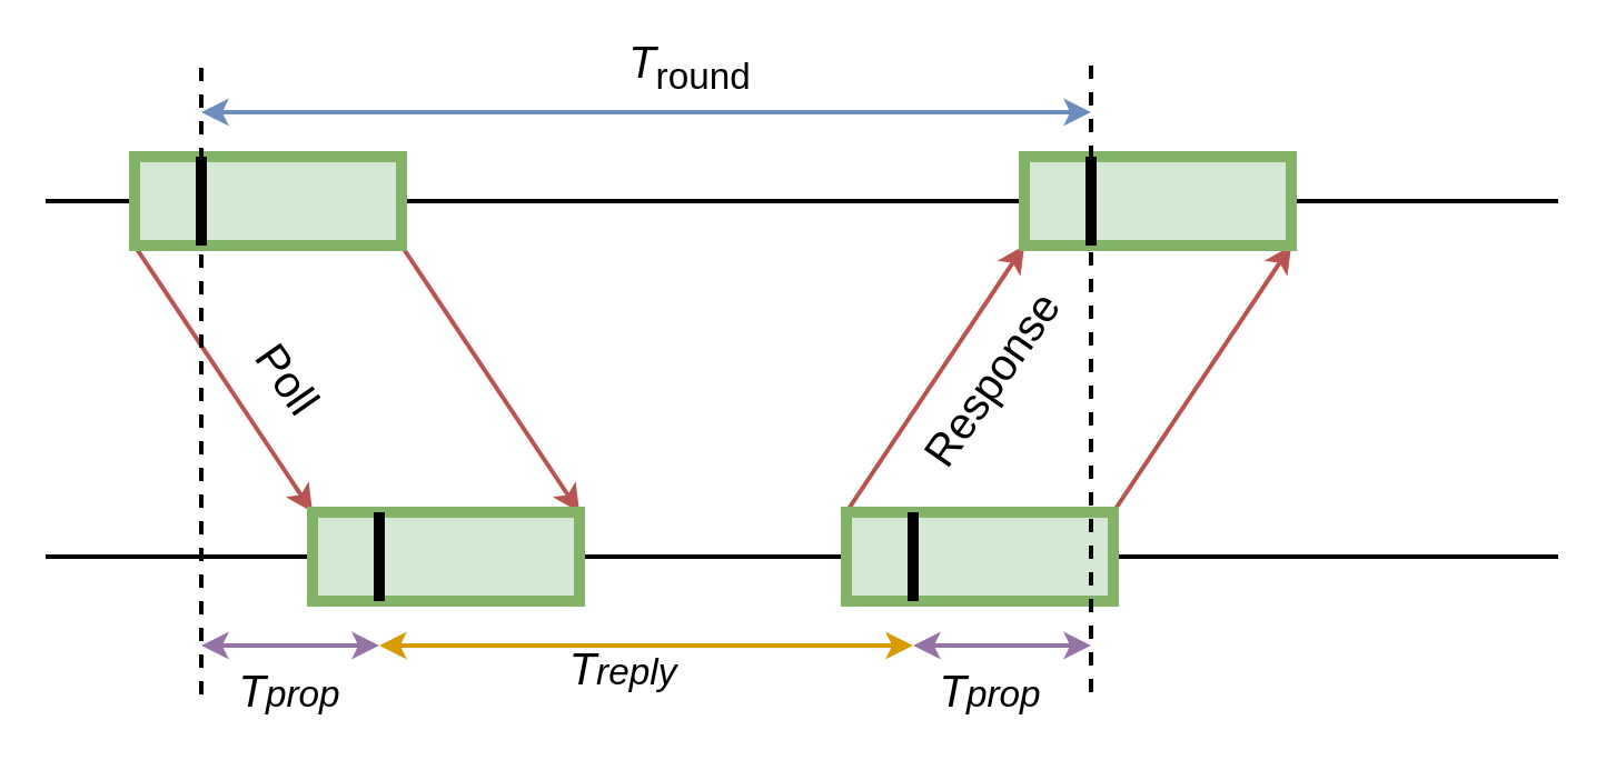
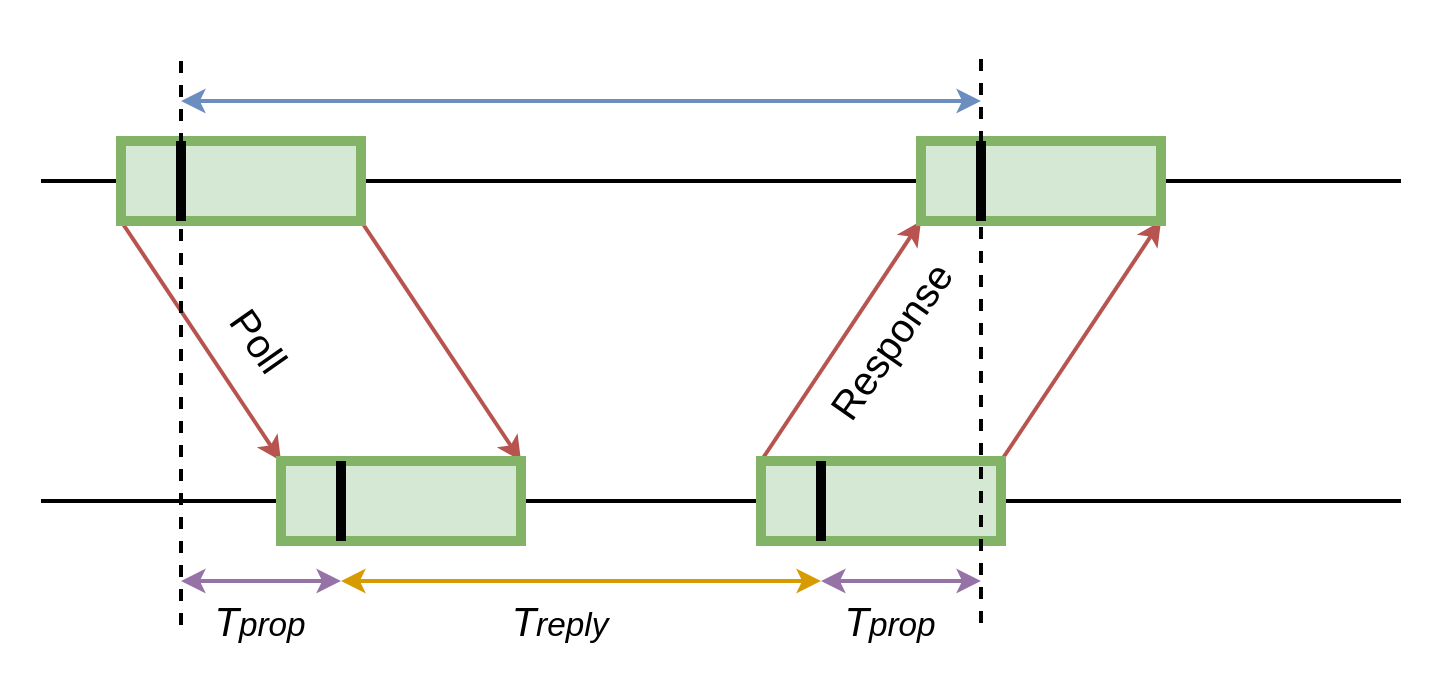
  <mxCell id="0" />
  <mxCell id="1" parent="0" />
  <mxCell id="2" value="" style="endArrow=classic;html=1;strokeWidth=2;fillColor=#f8cecc;strokeColor=#b85450;exitX=0;exitY=1;exitDx=0;exitDy=0;entryX=0;entryY=0;entryDx=0;entryDy=0;" parent="1" source="12" target="15" edge="1"><mxGeometry width="50" height="50" relative="1" as="geometry"><mxPoint x="150" y="230" as="sourcePoint" /><mxPoint x="200" y="180" as="targetPoint" /></mxGeometry></mxCell>
  <mxCell id="3" value="" style="endArrow=classic;html=1;strokeWidth=2;fillColor=#f8cecc;strokeColor=#b85450;exitX=1;exitY=1;exitDx=0;exitDy=0;entryX=1;entryY=0;entryDx=0;entryDy=0;" parent="1" source="12" target="15" edge="1"><mxGeometry width="50" height="50" relative="1" as="geometry"><mxPoint x="70" y="120" as="sourcePoint" /><mxPoint x="150" y="240" as="targetPoint" /></mxGeometry></mxCell>
  <mxCell id="4" value="" style="endArrow=classic;html=1;strokeWidth=2;fillColor=#f8cecc;strokeColor=#b85450;entryX=0;entryY=1;entryDx=0;entryDy=0;exitX=0;exitY=0;exitDx=0;exitDy=0;" parent="1" source="17" target="13" edge="1"><mxGeometry width="50" height="50" relative="1" as="geometry"><mxPoint x="340" y="140" as="sourcePoint" /><mxPoint x="160" y="250" as="targetPoint" /></mxGeometry></mxCell>
  <mxCell id="5" value="" style="endArrow=classic;html=1;strokeWidth=2;fillColor=#f8cecc;strokeColor=#b85450;entryX=1;entryY=1;entryDx=0;entryDy=0;exitX=1;exitY=0;exitDx=0;exitDy=0;" parent="1" source="17" target="13" edge="1"><mxGeometry width="50" height="50" relative="1" as="geometry"><mxPoint x="580" y="190" as="sourcePoint" /><mxPoint x="170" y="260" as="targetPoint" /></mxGeometry></mxCell>
  <mxCell id="6" value="" style="endArrow=none;html=1;strokeWidth=2;fontSize=20;entryX=1;entryY=0.5;entryDx=0;entryDy=0;" parent="1" target="13" edge="1"><mxGeometry width="50" height="50" relative="1" as="geometry"><mxPoint x="700" y="90" as="sourcePoint" /><mxPoint x="340" y="100" as="targetPoint" /></mxGeometry></mxCell>
  <mxCell id="7" value="" style="endArrow=none;html=1;strokeWidth=2;fontSize=20;exitX=1;exitY=0.5;exitDx=0;exitDy=0;" parent="1" source="17" edge="1"><mxGeometry width="50" height="50" relative="1" as="geometry"><mxPoint x="290" y="150" as="sourcePoint" /><mxPoint x="700" y="250" as="targetPoint" /></mxGeometry></mxCell>
  <mxCell id="8" value="" style="endArrow=none;html=1;strokeWidth=2;fontSize=20;entryX=0;entryY=0.5;entryDx=0;entryDy=0;" parent="1" target="12" edge="1"><mxGeometry width="50" height="50" relative="1" as="geometry"><mxPoint x="20" y="90" as="sourcePoint" /><mxPoint x="340" y="100" as="targetPoint" /></mxGeometry></mxCell>
  <mxCell id="9" value="" style="endArrow=none;html=1;strokeWidth=2;fontSize=20;entryX=0;entryY=0.5;entryDx=0;entryDy=0;" parent="1" target="15" edge="1"><mxGeometry width="50" height="50" relative="1" as="geometry"><mxPoint x="20" y="250" as="sourcePoint" /><mxPoint x="70" y="100" as="targetPoint" /></mxGeometry></mxCell>
  <mxCell id="10" value="" style="endArrow=none;html=1;strokeWidth=2;exitX=1;exitY=0.5;exitDx=0;exitDy=0;entryX=0;entryY=0.5;entryDx=0;entryDy=0;" parent="1" source="15" target="17" edge="1"><mxGeometry width="50" height="50" relative="1" as="geometry"><mxPoint x="190" y="100" as="sourcePoint" /><mxPoint x="470" y="100" as="targetPoint" /></mxGeometry></mxCell>
  <mxCell id="11" value="" style="endArrow=none;html=1;strokeWidth=2;exitX=1;exitY=0.5;exitDx=0;exitDy=0;entryX=0;entryY=0.5;entryDx=0;entryDy=0;" parent="1" source="12" target="13" edge="1"><mxGeometry width="50" height="50" relative="1" as="geometry"><mxPoint x="220" y="200" as="sourcePoint" /><mxPoint x="270" y="150" as="targetPoint" /></mxGeometry></mxCell>
  <mxCell id="12" value="" style="rounded=0;whiteSpace=wrap;html=1;strokeWidth=5;fillColor=#d5e8d4;strokeColor=#82b366;" parent="1" vertex="1"><mxGeometry x="60" y="70" width="120" height="40" as="geometry" /></mxCell>
  <mxCell id="13" value="" style="rounded=0;whiteSpace=wrap;html=1;strokeWidth=5;fillColor=#d5e8d4;strokeColor=#82b366;" parent="1" vertex="1"><mxGeometry x="460" y="70" width="120" height="40" as="geometry" /></mxCell>
  <mxCell id="14" value="" style="endArrow=none;html=1;exitX=0.25;exitY=0;exitDx=0;exitDy=0;entryX=0.25;entryY=1;entryDx=0;entryDy=0;strokeWidth=5;" parent="1" source="13" target="13" edge="1"><mxGeometry width="50" height="50" relative="1" as="geometry"><mxPoint x="610" y="170" as="sourcePoint" /><mxPoint x="660" y="120" as="targetPoint" /></mxGeometry></mxCell>
  <mxCell id="15" value="" style="rounded=0;whiteSpace=wrap;html=1;strokeWidth=5;fillColor=#d5e8d4;strokeColor=#82b366;" parent="1" vertex="1"><mxGeometry x="140" y="230" width="120" height="40" as="geometry" /></mxCell>
  <mxCell id="16" value="" style="endArrow=none;html=1;exitX=0.25;exitY=0;exitDx=0;exitDy=0;entryX=0.25;entryY=1;entryDx=0;entryDy=0;strokeWidth=5;" parent="1" source="15" target="15" edge="1"><mxGeometry width="50" height="50" relative="1" as="geometry"><mxPoint x="290" y="330" as="sourcePoint" /><mxPoint x="340" y="280" as="targetPoint" /></mxGeometry></mxCell>
  <mxCell id="17" value="" style="rounded=0;whiteSpace=wrap;html=1;strokeWidth=5;fillColor=#d5e8d4;strokeColor=#82b366;" parent="1" vertex="1"><mxGeometry x="380" y="230" width="120" height="40" as="geometry" /></mxCell>
  <mxCell id="18" value="" style="endArrow=none;html=1;exitX=0.25;exitY=0;exitDx=0;exitDy=0;entryX=0.25;entryY=1;entryDx=0;entryDy=0;strokeWidth=5;" parent="1" source="17" target="17" edge="1"><mxGeometry width="50" height="50" relative="1" as="geometry"><mxPoint x="690" y="330" as="sourcePoint" /><mxPoint x="740" y="280" as="targetPoint" /></mxGeometry></mxCell>
  <mxCell id="19" value="" style="endArrow=none;html=1;exitX=0.25;exitY=0;exitDx=0;exitDy=0;entryX=0.25;entryY=1;entryDx=0;entryDy=0;strokeWidth=5;" parent="1" source="12" target="12" edge="1"><mxGeometry width="50" height="50" relative="1" as="geometry"><mxPoint x="210" y="170" as="sourcePoint" /><mxPoint x="260" y="120" as="targetPoint" /></mxGeometry></mxCell>
  <mxCell id="20" value="Poll" style="text;html=1;strokeColor=none;fillColor=none;align=center;verticalAlign=middle;whiteSpace=wrap;rounded=0;fontSize=20;rotation=55;" parent="1" vertex="1"><mxGeometry x="110" y="160" width="40" height="20" as="geometry" /></mxCell>
  <mxCell id="21" value="Response" style="text;html=1;strokeColor=none;fillColor=none;align=center;verticalAlign=middle;whiteSpace=wrap;rounded=0;fontSize=20;rotation=305;" parent="1" vertex="1"><mxGeometry x="390" y="160" width="110" height="20" as="geometry" /></mxCell>
  <mxCell id="22" value="" style="endArrow=classic;startArrow=classic;html=1;strokeWidth=2;fontSize=20;fillColor=#dae8fc;strokeColor=#6c8ebf;" parent="1" edge="1"><mxGeometry width="50" height="50" relative="1" as="geometry"><mxPoint x="90" y="50" as="sourcePoint" /><mxPoint x="490" y="50" as="targetPoint" /></mxGeometry></mxCell>
- <mxCell id="23" value="&lt;i&gt;T&lt;/i&gt;&lt;sub&gt;round&lt;/sub&gt;" style="text;html=1;strokeColor=none;fillColor=none;align=center;verticalAlign=middle;whiteSpace=wrap;rounded=0;fontSize=20;" parent="1" vertex="1"><mxGeometry x="270" y="20" width="80" height="20" as="geometry" /></mxCell>
  <mxCell id="24" value="" style="endArrow=classic;startArrow=classic;html=1;strokeWidth=2;fontSize=20;fillColor=#ffe6cc;strokeColor=#d79b00;" parent="1" edge="1"><mxGeometry width="50" height="50" relative="1" as="geometry"><mxPoint x="170" y="290" as="sourcePoint" /><mxPoint x="410" y="290" as="targetPoint" /></mxGeometry></mxCell>
- <mxCell id="25" value="&lt;i&gt;T&lt;span style=&quot;font-size: 16.667px&quot;&gt;reply&lt;/span&gt;&lt;/i&gt;" style="text;html=1;strokeColor=none;fillColor=none;align=center;verticalAlign=middle;whiteSpace=wrap;rounded=0;fontSize=20;" parent="1" vertex="1"><mxGeometry x="240" y="290" width="80" height="20" as="geometry" /></mxCell>
+ <mxCell id="25" value="&lt;i&gt;T&lt;span style=&quot;font-size: 16.667px&quot;&gt;reply&lt;/span&gt;&lt;/i&gt;" style="text;html=1;strokeColor=none;fillColor=none;align=center;verticalAlign=middle;whiteSpace=wrap;rounded=0;fontSize=20;" parent="1" vertex="1"><mxGeometry x="240" y="300" width="80" height="20" as="geometry" /></mxCell>
  <mxCell id="26" value="" style="endArrow=classic;startArrow=classic;html=1;strokeWidth=2;fontSize=20;fillColor=#e1d5e7;strokeColor=#9673a6;" parent="1" edge="1"><mxGeometry width="50" height="50" relative="1" as="geometry"><mxPoint x="90" y="290" as="sourcePoint" /><mxPoint x="170" y="290" as="targetPoint" /></mxGeometry></mxCell>
  <mxCell id="27" value="" style="endArrow=classic;startArrow=classic;html=1;strokeWidth=2;fontSize=20;fillColor=#e1d5e7;strokeColor=#9673a6;" parent="1" edge="1"><mxGeometry width="50" height="50" relative="1" as="geometry"><mxPoint x="410" y="290" as="sourcePoint" /><mxPoint x="490" y="290" as="targetPoint" /></mxGeometry></mxCell>
  <mxCell id="28" value="&lt;i&gt;T&lt;span style=&quot;font-size: 16.667px&quot;&gt;prop&lt;/span&gt;&lt;/i&gt;" style="text;html=1;strokeColor=none;fillColor=none;align=center;verticalAlign=middle;whiteSpace=wrap;rounded=0;fontSize=20;" parent="1" vertex="1"><mxGeometry x="90" y="300" width="80" height="20" as="geometry" /></mxCell>
  <mxCell id="29" value="&lt;i&gt;T&lt;span style=&quot;font-size: 16.667px&quot;&gt;prop&lt;/span&gt;&lt;/i&gt;" style="text;html=1;strokeColor=none;fillColor=none;align=center;verticalAlign=middle;whiteSpace=wrap;rounded=0;fontSize=20;" parent="1" vertex="1"><mxGeometry x="405" y="300" width="80" height="20" as="geometry" /></mxCell>
  <mxCell id="30" value="" style="endArrow=none;dashed=1;html=1;strokeWidth=2;fontSize=20;entryX=0;entryY=0.75;entryDx=0;entryDy=0;" parent="1" target="28" edge="1"><mxGeometry width="50" height="50" relative="1" as="geometry"><mxPoint x="90" y="30" as="sourcePoint" /><mxPoint x="90" y="290" as="targetPoint" /></mxGeometry></mxCell>
  <mxCell id="31" value="" style="endArrow=none;dashed=1;html=1;strokeWidth=2;fontSize=20;" parent="1" edge="1"><mxGeometry width="50" height="50" relative="1" as="geometry"><mxPoint x="490" y="29" as="sourcePoint" /><mxPoint x="490" y="311" as="targetPoint" /></mxGeometry></mxCell>
